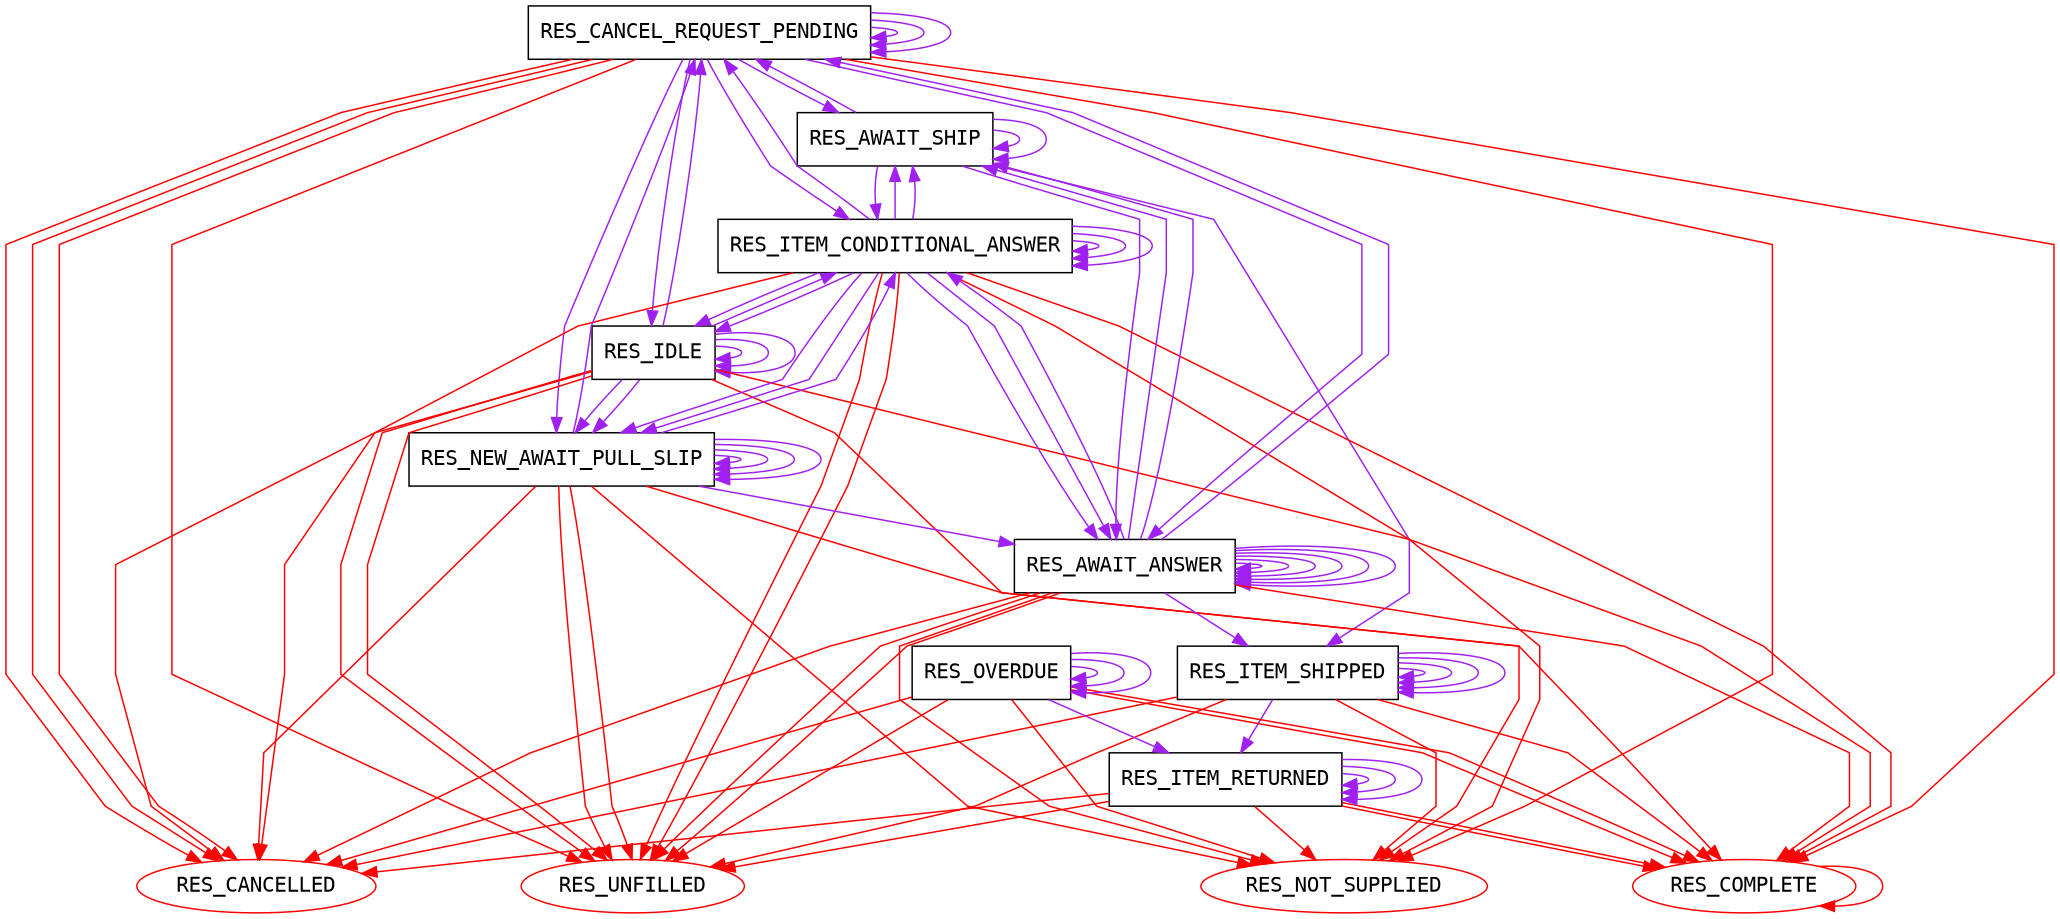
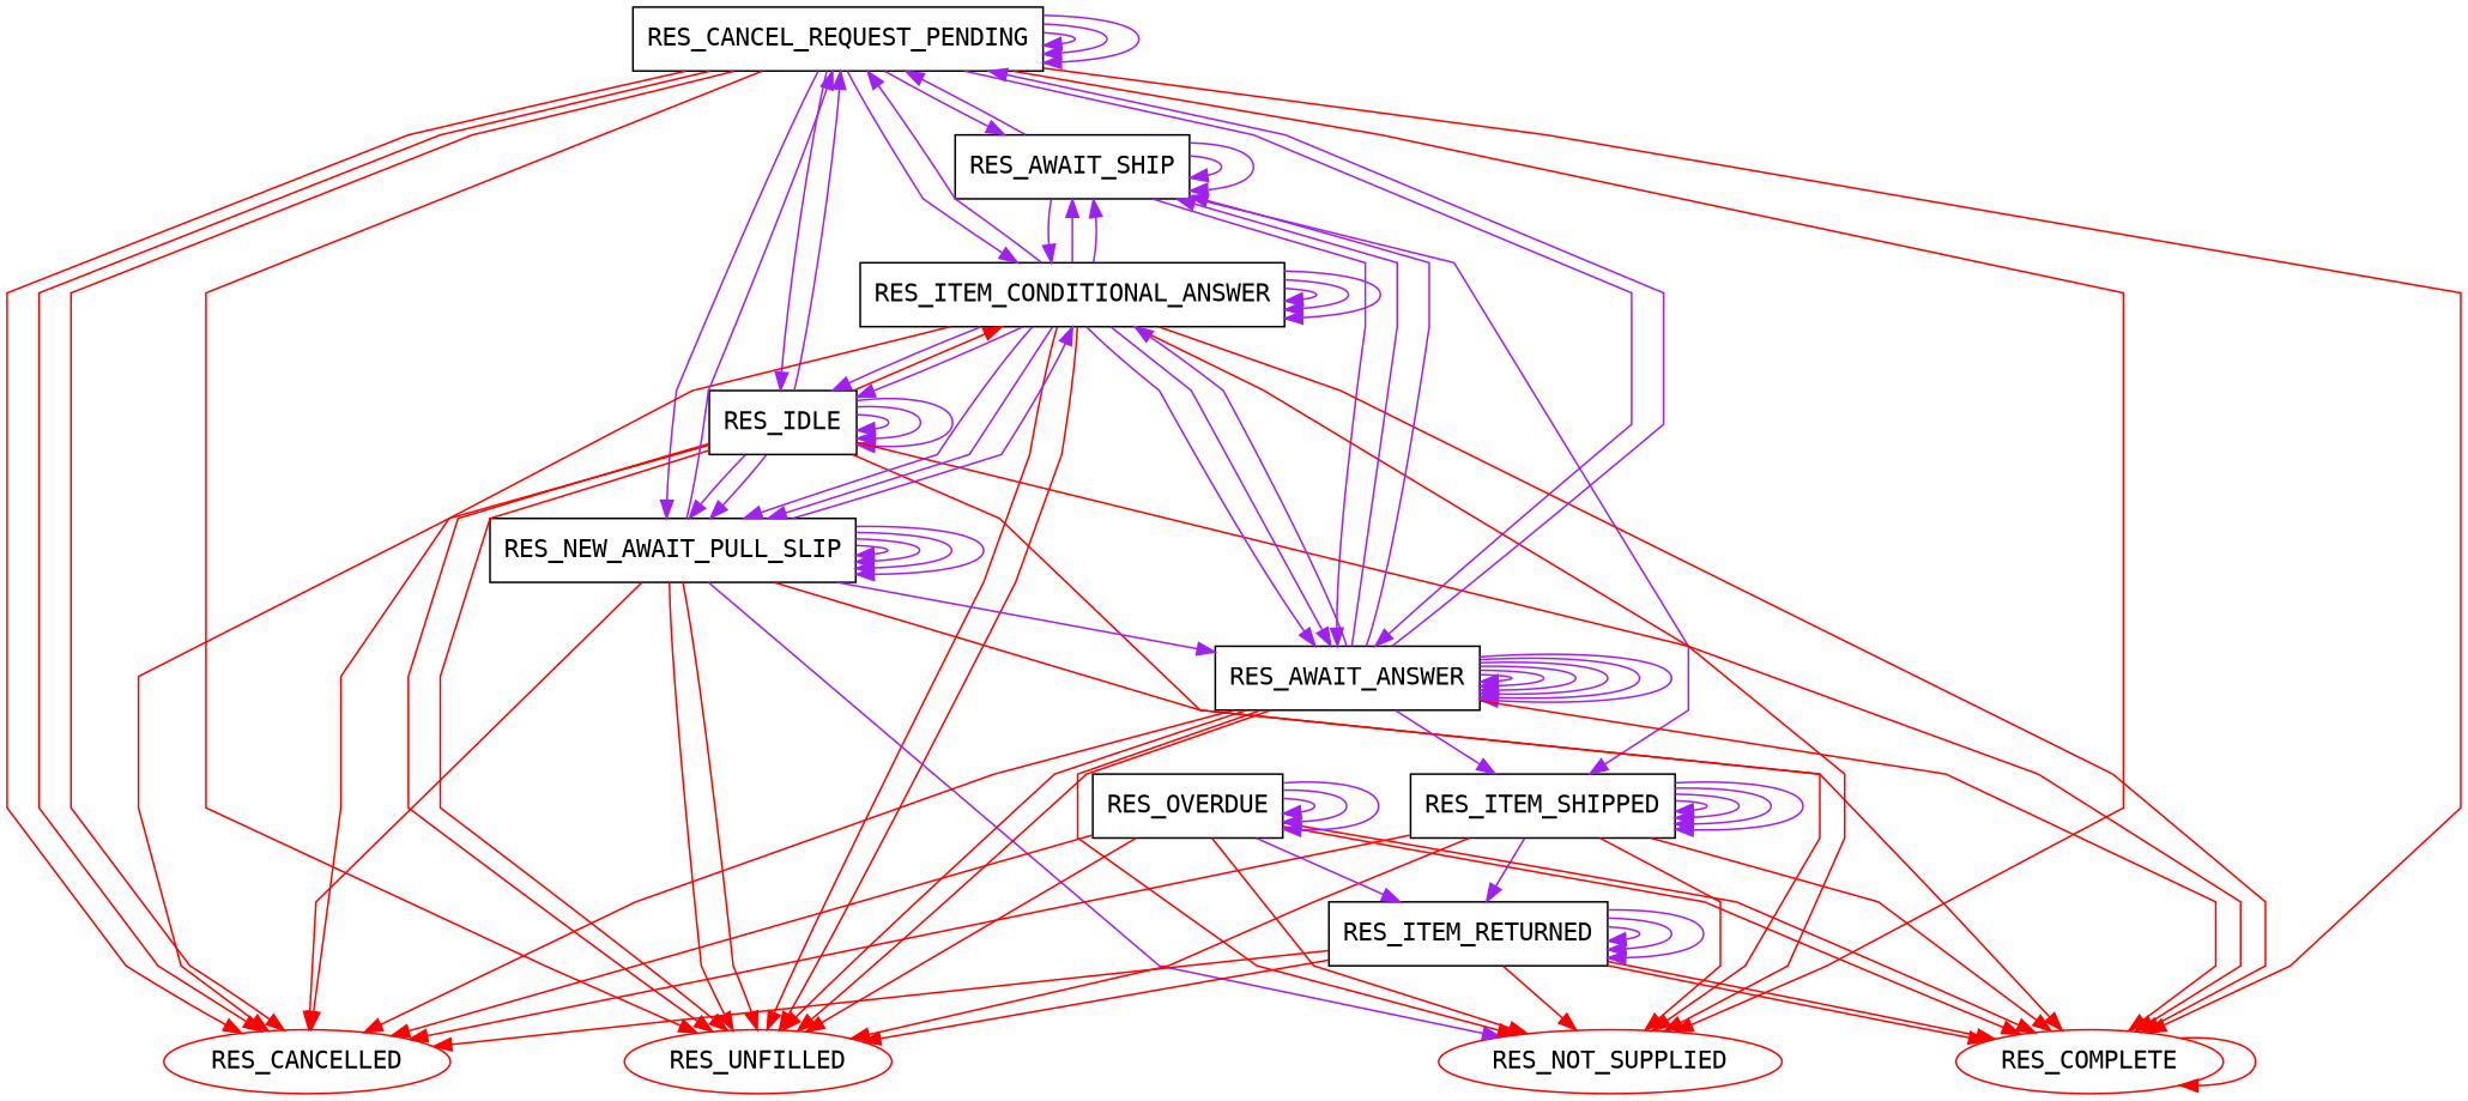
  digraph {
    fontname="DejaVu Sans Mono"
    rankdir=TB
    splines=polyline
    node [color=black fontname="DejaVu Sans Mono" shape=box]
    edge [color=purple decorate=true fontname="DejaVu Sans Mono" weight=5]
    n1 [label=RES_CANCEL_REQUEST_PENDING]
    RES_CANCELLED [color=red shape=oval]
    RES_AWAIT_SHIP
    RES_IDLE
    n5 [label=RES_ITEM_CONDITIONAL_ANSWER]
    RES_NEW_AWAIT_PULL_SLIP
    n7 [label=RES_AWAIT_ANSWER]
    RES_COMPLETE [color=red shape=oval]
    RES_UNFILLED [color=red shape=oval]
    RES_NOT_SUPPLIED [color=red shape=oval]
    RES_ITEM_SHIPPED
    RES_ITEM_RETURNED
    RES_OVERDUE
    n1 -> n1
    n1 -> n1
    n1 -> n1
    n1 -> RES_CANCELLED [color=red]
    n1 -> RES_CANCELLED [color=red]
    n1 -> RES_CANCELLED [color=red]
    n1 -> RES_AWAIT_SHIP
    n1 -> RES_IDLE
    n1 -> n5
    n1 -> RES_NEW_AWAIT_PULL_SLIP
    n1 -> n7
    n1 -> RES_COMPLETE [color=red]
    n1 -> RES_UNFILLED [color=red]
    n1 -> RES_NOT_SUPPLIED [color=red]
    RES_AWAIT_SHIP -> n1
    RES_AWAIT_SHIP -> RES_AWAIT_SHIP
    RES_AWAIT_SHIP -> RES_AWAIT_SHIP
    RES_AWAIT_SHIP -> n5
    RES_AWAIT_SHIP -> n7
    RES_AWAIT_SHIP -> RES_ITEM_SHIPPED
    RES_IDLE -> n1
    RES_IDLE -> RES_CANCELLED [color=red]
    RES_IDLE -> RES_IDLE
    RES_IDLE -> RES_IDLE
    RES_IDLE -> RES_IDLE
-   RES_IDLE -> n5
+   RES_IDLE -> n5 [color=red]
    RES_IDLE -> RES_NEW_AWAIT_PULL_SLIP
    RES_IDLE -> RES_NEW_AWAIT_PULL_SLIP
    RES_IDLE -> RES_COMPLETE [color=red]
    RES_IDLE -> RES_UNFILLED [color=red]
    RES_IDLE -> RES_UNFILLED [color=red]
    RES_IDLE -> RES_NOT_SUPPLIED [color=red]
    n5 -> n1
    n5 -> RES_CANCELLED [color=red]
    n5 -> RES_AWAIT_SHIP
    n5 -> RES_AWAIT_SHIP
    n5 -> RES_IDLE
    n5 -> RES_IDLE
    n5 -> n5
    n5 -> n5
    n5 -> n5
    n5 -> RES_NEW_AWAIT_PULL_SLIP
    n5 -> RES_NEW_AWAIT_PULL_SLIP
    n5 -> n7
    n5 -> n7
    n5 -> RES_COMPLETE [color=red]
    n5 -> RES_UNFILLED [color=red]
    n5 -> RES_UNFILLED [color=red]
    n5 -> RES_NOT_SUPPLIED [color=red]
    RES_NEW_AWAIT_PULL_SLIP -> n1
    RES_NEW_AWAIT_PULL_SLIP -> RES_CANCELLED [color=red]
    RES_NEW_AWAIT_PULL_SLIP -> n5
    RES_NEW_AWAIT_PULL_SLIP -> RES_NEW_AWAIT_PULL_SLIP
    RES_NEW_AWAIT_PULL_SLIP -> RES_NEW_AWAIT_PULL_SLIP
    RES_NEW_AWAIT_PULL_SLIP -> RES_NEW_AWAIT_PULL_SLIP
    RES_NEW_AWAIT_PULL_SLIP -> RES_NEW_AWAIT_PULL_SLIP
    RES_NEW_AWAIT_PULL_SLIP -> n7
    RES_NEW_AWAIT_PULL_SLIP -> RES_COMPLETE [color=red]
    RES_NEW_AWAIT_PULL_SLIP -> RES_UNFILLED [color=red]
    RES_NEW_AWAIT_PULL_SLIP -> RES_UNFILLED [color=red]
-   RES_NEW_AWAIT_PULL_SLIP -> RES_NOT_SUPPLIED [color=red]
+   RES_NEW_AWAIT_PULL_SLIP -> RES_NOT_SUPPLIED
    n7 -> n1
    n7 -> RES_CANCELLED [color=red]
    n7 -> RES_AWAIT_SHIP
    n7 -> RES_AWAIT_SHIP
    n7 -> n5
    n7 -> n7
    n7 -> n7
    n7 -> n7
    n7 -> n7
    n7 -> n7
    n7 -> n7
    n7 -> RES_COMPLETE [color=red]
    n7 -> RES_UNFILLED [color=red]
    n7 -> RES_UNFILLED [color=red]
    n7 -> RES_NOT_SUPPLIED [color=red]
    n7 -> RES_ITEM_SHIPPED
    RES_COMPLETE -> RES_COMPLETE [color=red]
    RES_ITEM_SHIPPED -> RES_CANCELLED [color=red]
    RES_ITEM_SHIPPED -> RES_COMPLETE [color=red]
    RES_ITEM_SHIPPED -> RES_UNFILLED [color=red]
    RES_ITEM_SHIPPED -> RES_NOT_SUPPLIED [color=red]
    RES_ITEM_SHIPPED -> RES_ITEM_SHIPPED
    RES_ITEM_SHIPPED -> RES_ITEM_SHIPPED
    RES_ITEM_SHIPPED -> RES_ITEM_SHIPPED
    RES_ITEM_SHIPPED -> RES_ITEM_SHIPPED
    RES_ITEM_SHIPPED -> RES_ITEM_RETURNED
    RES_ITEM_RETURNED -> RES_CANCELLED [color=red]
    RES_ITEM_RETURNED -> RES_COMPLETE [color=red]
    RES_ITEM_RETURNED -> RES_COMPLETE [color=red]
    RES_ITEM_RETURNED -> RES_UNFILLED [color=red]
    RES_ITEM_RETURNED -> RES_NOT_SUPPLIED [color=red]
    RES_ITEM_RETURNED -> RES_ITEM_RETURNED
    RES_ITEM_RETURNED -> RES_ITEM_RETURNED
    RES_ITEM_RETURNED -> RES_ITEM_RETURNED
    RES_OVERDUE -> RES_CANCELLED [color=red]
    RES_OVERDUE -> RES_COMPLETE [color=red]
    RES_OVERDUE -> RES_COMPLETE [color=red]
    RES_OVERDUE -> RES_UNFILLED [color=red]
    RES_OVERDUE -> RES_NOT_SUPPLIED [color=red]
    RES_OVERDUE -> RES_ITEM_RETURNED
    RES_OVERDUE -> RES_OVERDUE
    RES_OVERDUE -> RES_OVERDUE
    RES_OVERDUE -> RES_OVERDUE
  }
